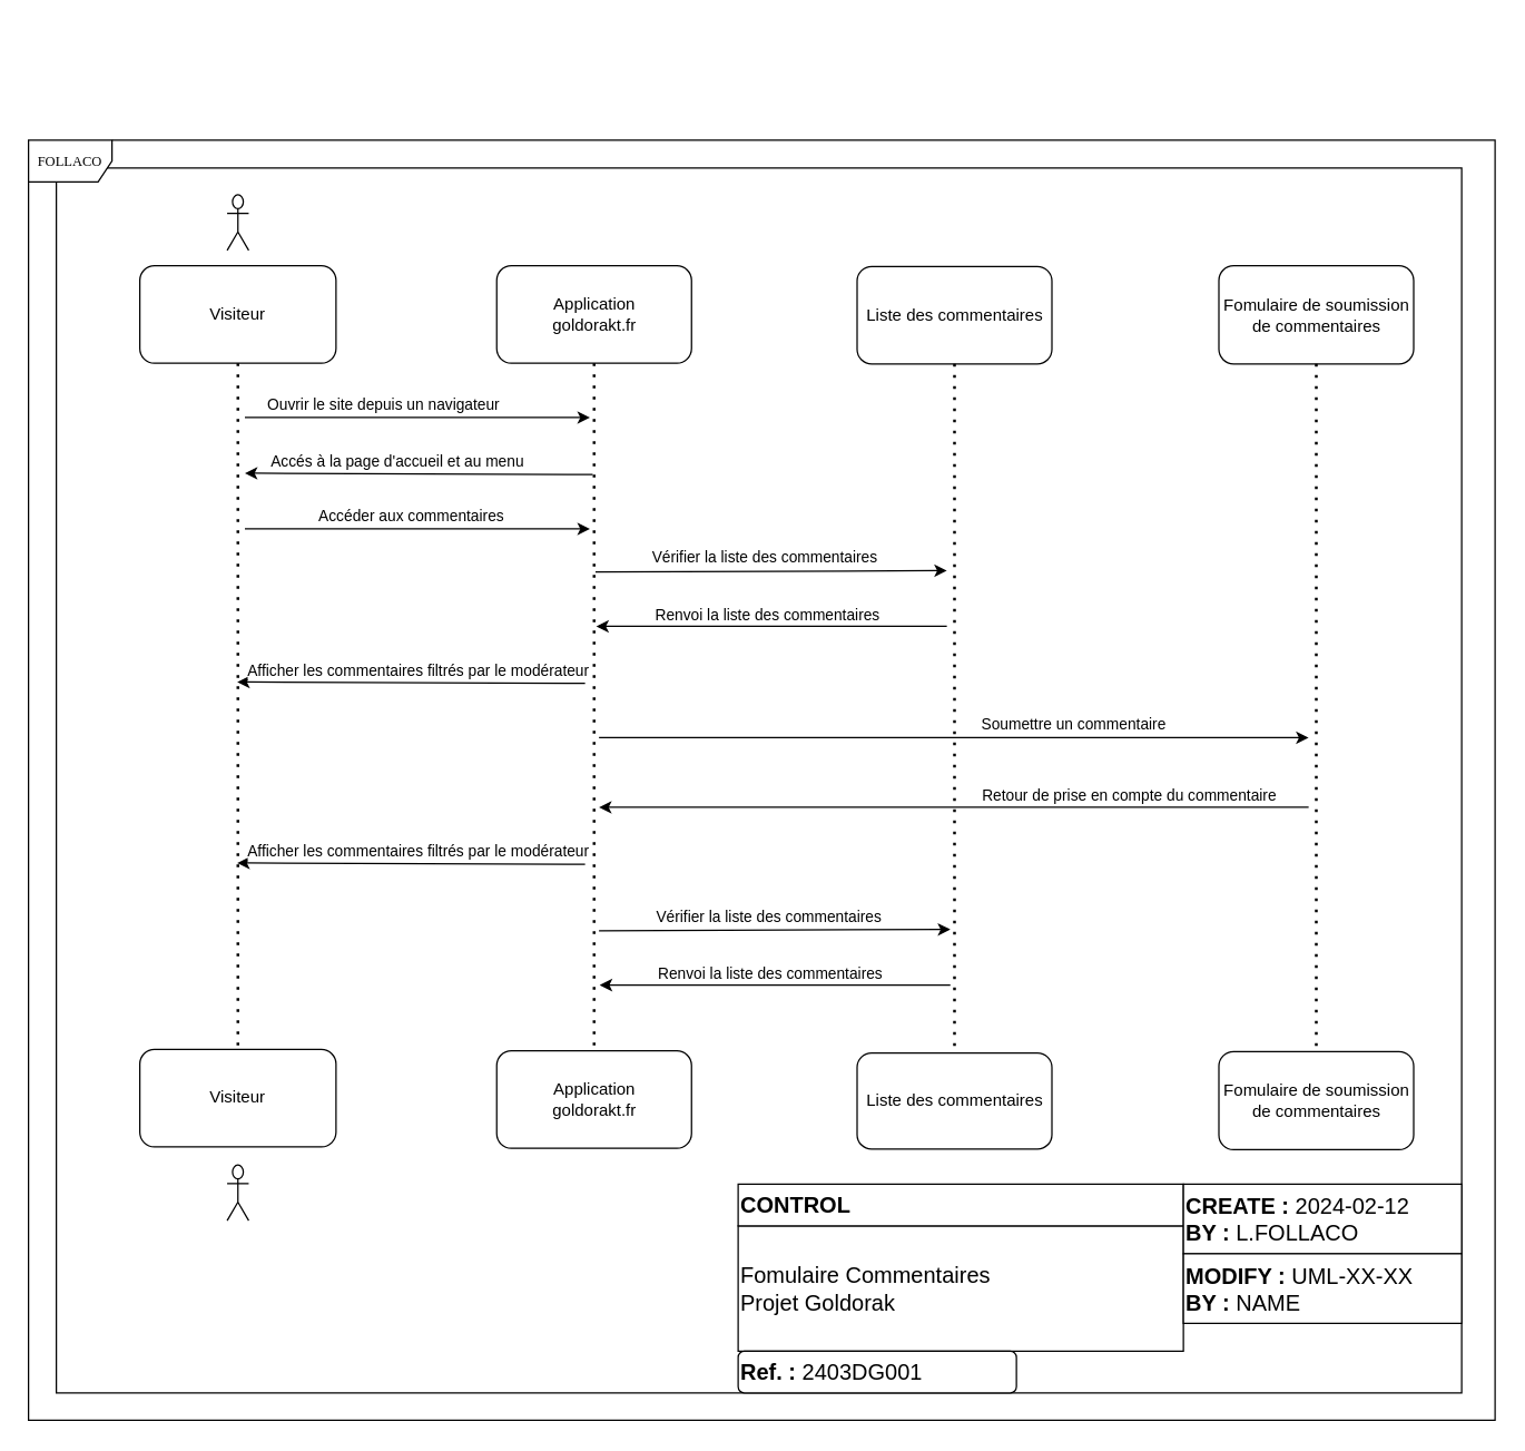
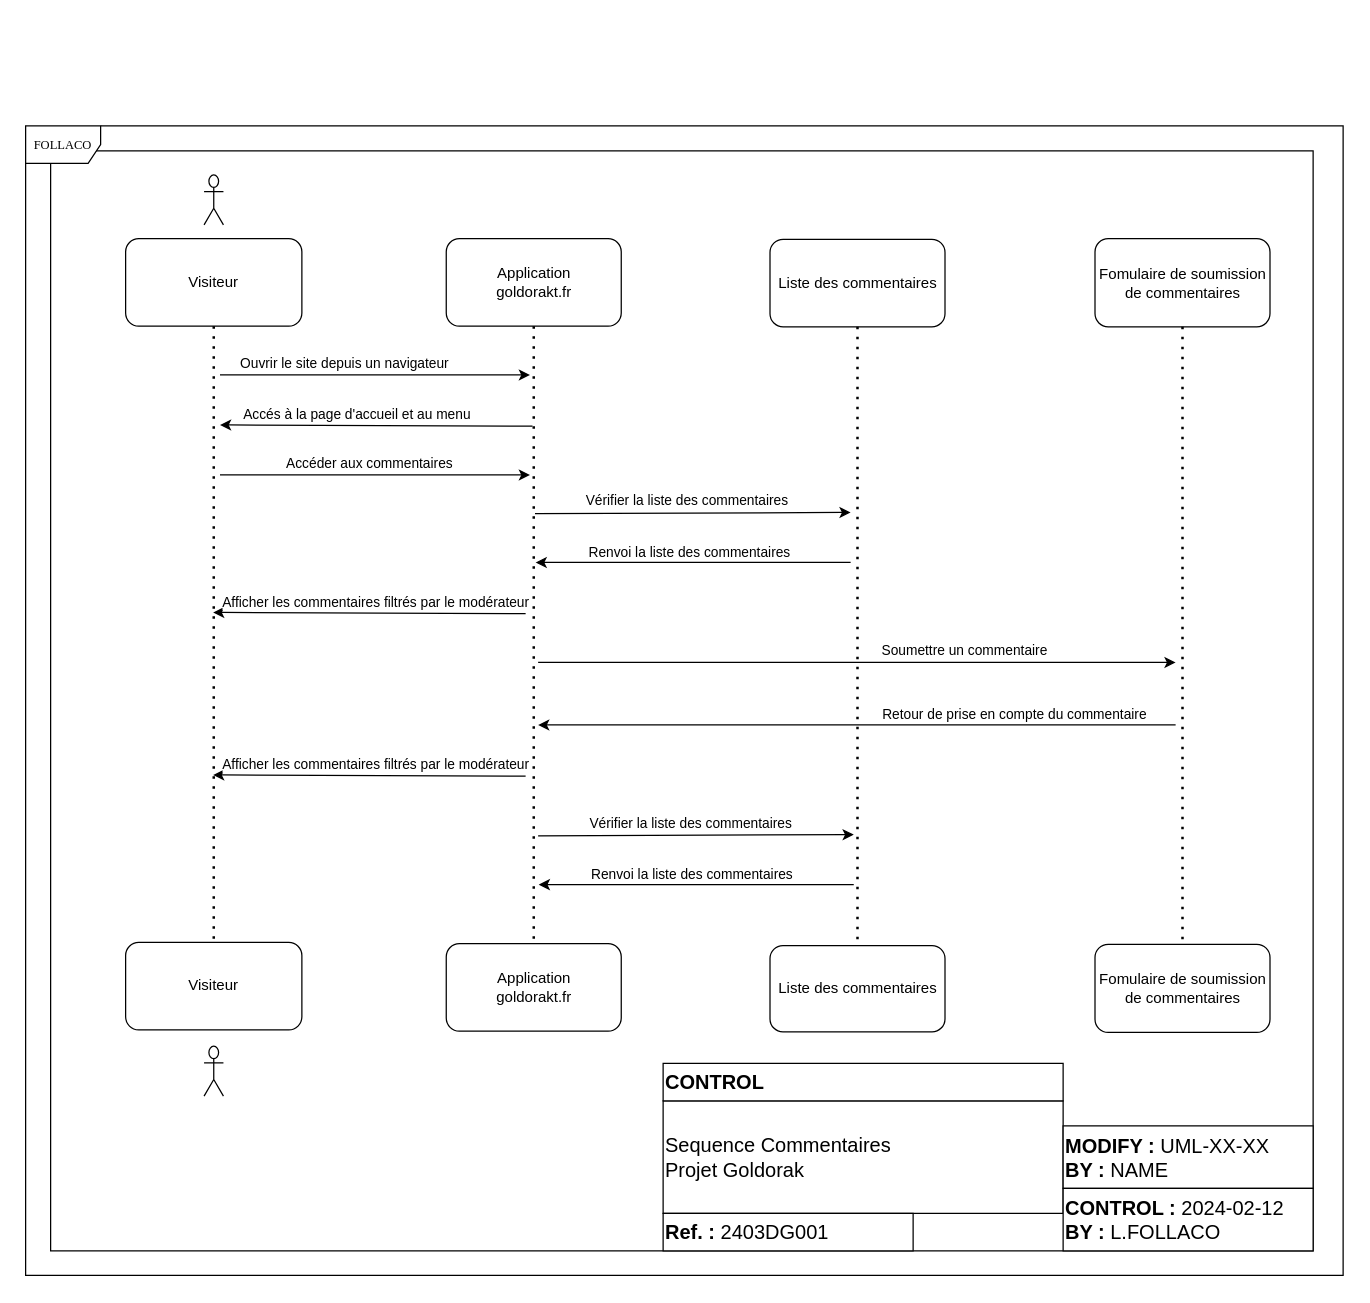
  <mxCell id="0" />
  <mxCell id="1" parent="0" />
  <mxCell id="2" value="" style="rounded=0;whiteSpace=wrap;html=1;fillColor=none;" parent="1" vertex="1"><mxGeometry x="40" y="120" width="1010" height="880" as="geometry" /></mxCell>
  <mxCell id="3" value="FOLLACO" style="shape=umlFrame;whiteSpace=wrap;html=1;rounded=0;shadow=0;comic=0;labelBackgroundColor=none;strokeWidth=1;fontFamily=Verdana;fontSize=10;align=center;" parent="1" vertex="1"><mxGeometry x="20" y="100" width="1054" height="919.5" as="geometry" /></mxCell>
  <mxCell id="4" style="edgeStyle=orthogonalEdgeStyle;rounded=0;html=1;dashed=1;labelBackgroundColor=none;startFill=0;endArrow=open;endFill=0;endSize=10;fontFamily=Verdana;fontSize=10;" parent="1" edge="1"><mxGeometry relative="1" as="geometry"><Array as="points" /><mxPoint x="710" y="738" as="targetPoint" /></mxGeometry></mxCell>
  <mxCell id="5" style="edgeStyle=orthogonalEdgeStyle;rounded=0;html=1;dashed=1;labelBackgroundColor=none;startFill=0;endArrow=open;endFill=0;endSize=10;fontFamily=Verdana;fontSize=10;" parent="1" edge="1"><mxGeometry relative="1" as="geometry"><mxPoint x="710" y="878" as="targetPoint" /></mxGeometry></mxCell>
  <mxCell id="6" style="edgeStyle=orthogonalEdgeStyle;rounded=0;html=1;dashed=1;labelBackgroundColor=none;startFill=0;endArrow=open;endFill=0;endSize=10;fontFamily=Verdana;fontSize=10;" parent="1" edge="1"><mxGeometry relative="1" as="geometry"><Array as="points"><mxPoint x="525" y="870" /><mxPoint x="525" y="870" /></Array><mxPoint x="525.143" y="863" as="sourcePoint" /></mxGeometry></mxCell>
  <mxCell id="7" style="edgeStyle=orthogonalEdgeStyle;rounded=0;html=1;dashed=1;labelBackgroundColor=none;startFill=0;endArrow=open;endFill=0;endSize=10;fontFamily=Verdana;fontSize=10;" parent="1" edge="1"><mxGeometry relative="1" as="geometry"><Array as="points"><mxPoint x="530" y="420" /></Array><mxPoint x="530" y="723" as="sourcePoint" /></mxGeometry></mxCell>
  <mxCell id="8" style="edgeStyle=orthogonalEdgeStyle;rounded=0;html=1;dashed=1;labelBackgroundColor=none;startFill=0;endArrow=open;endFill=0;endSize=10;fontFamily=Verdana;fontSize=10;" parent="1" edge="1"><mxGeometry relative="1" as="geometry"><Array as="points"><mxPoint x="390" y="929" /><mxPoint x="390" y="929" /></Array><mxPoint x="360" y="929" as="sourcePoint" /></mxGeometry></mxCell>
  <mxCell id="9" style="edgeStyle=orthogonalEdgeStyle;rounded=0;html=1;dashed=1;labelBackgroundColor=none;startFill=0;endArrow=open;endFill=0;endSize=10;fontFamily=Verdana;fontSize=10;" parent="1" edge="1"><mxGeometry relative="1" as="geometry"><Array as="points" /><mxPoint x="665" y="200" as="targetPoint" /></mxGeometry></mxCell>
  <mxCell id="10" style="edgeStyle=orthogonalEdgeStyle;rounded=0;html=1;labelBackgroundColor=none;startFill=0;endArrow=open;endFill=0;endSize=10;fontFamily=Verdana;fontSize=10;dashed=1;" parent="1" edge="1"><mxGeometry relative="1" as="geometry"><mxPoint x="230" y="57" as="sourcePoint" /></mxGeometry></mxCell>
  <mxCell id="11" style="edgeStyle=orthogonalEdgeStyle;rounded=0;html=1;exitX=1;exitY=0.75;dashed=1;labelBackgroundColor=none;startFill=0;endArrow=open;endFill=0;endSize=10;fontFamily=Verdana;fontSize=10;" parent="1" edge="1"><mxGeometry relative="1" as="geometry"><Array as="points"><mxPoint x="510" y="92" /><mxPoint x="510" y="42" /></Array><mxPoint x="230" y="92" as="sourcePoint" /></mxGeometry></mxCell>
  <mxCell id="12" style="edgeStyle=orthogonalEdgeStyle;rounded=0;html=1;dashed=1;labelBackgroundColor=none;startFill=0;endArrow=open;endFill=0;endSize=10;fontFamily=Verdana;fontSize=10;" parent="1" edge="1"><mxGeometry relative="1" as="geometry"><Array as="points"><mxPoint x="300" y="190" /><mxPoint x="300" y="20" /></Array><mxPoint x="330" y="20.143" as="targetPoint" /></mxGeometry></mxCell>
  <mxCell id="13" style="edgeStyle=orthogonalEdgeStyle;rounded=0;html=1;dashed=1;labelBackgroundColor=none;startFill=0;endArrow=open;endFill=0;endSize=10;fontFamily=Verdana;fontSize=10;" parent="1" edge="1"><mxGeometry relative="1" as="geometry"><Array as="points"><mxPoint x="330" y="210" /><mxPoint x="330" y="110" /><mxPoint x="530" y="110" /><mxPoint x="530" y="60" /></Array><mxPoint x="560" y="60.143" as="targetPoint" /></mxGeometry></mxCell>
  <mxCell id="14" style="edgeStyle=orthogonalEdgeStyle;rounded=0;html=1;dashed=1;labelBackgroundColor=none;startFill=0;endArrow=open;endFill=0;endSize=10;fontFamily=Verdana;fontSize=10;" parent="1" edge="1"><mxGeometry relative="1" as="geometry"><Array as="points"><mxPoint x="350" y="240" /><mxPoint x="350" y="200" /></Array><mxPoint x="430" y="200.143" as="targetPoint" /></mxGeometry></mxCell>
  <mxCell id="15" style="edgeStyle=orthogonalEdgeStyle;rounded=0;html=1;exitX=1;exitY=0.75;dashed=1;labelBackgroundColor=none;startFill=0;endArrow=open;endFill=0;endSize=10;fontFamily=Verdana;fontSize=10;" parent="1" edge="1"><mxGeometry relative="1" as="geometry"><Array as="points"><mxPoint x="300" y="275" /><mxPoint x="300" y="340" /></Array><mxPoint x="230" y="275" as="sourcePoint" /></mxGeometry></mxCell>
  <mxCell id="16" style="edgeStyle=orthogonalEdgeStyle;rounded=0;html=1;dashed=1;labelBackgroundColor=none;startFill=0;endArrow=open;endFill=0;endSize=10;fontFamily=Verdana;fontSize=10;" parent="1" edge="1"><mxGeometry relative="1" as="geometry"><Array as="points"><mxPoint x="300" y="390" /><mxPoint x="300" y="360" /></Array><mxPoint x="230" y="390.143" as="sourcePoint" /></mxGeometry></mxCell>
  <mxCell id="17" style="edgeStyle=orthogonalEdgeStyle;rounded=0;html=1;dashed=1;labelBackgroundColor=none;startFill=0;endArrow=open;endFill=0;endSize=10;fontFamily=Verdana;fontSize=10;" parent="1" edge="1"><mxGeometry relative="1" as="geometry"><mxPoint x="230" y="420" as="sourcePoint" /></mxGeometry></mxCell>
  <mxCell id="18" style="edgeStyle=orthogonalEdgeStyle;rounded=0;html=1;dashed=1;labelBackgroundColor=none;startFill=0;endArrow=open;endFill=0;endSize=10;fontFamily=Verdana;fontSize=10;" parent="1" edge="1"><mxGeometry relative="1" as="geometry"><Array as="points"><mxPoint x="280" y="480" /><mxPoint x="280" y="542" /></Array><mxPoint x="230" y="480.143" as="sourcePoint" /></mxGeometry></mxCell>
  <mxCell id="19" style="edgeStyle=orthogonalEdgeStyle;rounded=0;html=1;dashed=1;labelBackgroundColor=none;startFill=0;endArrow=open;endFill=0;endSize=10;fontFamily=Verdana;fontSize=10;" parent="1" edge="1"><mxGeometry relative="1" as="geometry"><Array as="points"><mxPoint x="150" y="680" /></Array><mxPoint x="150" y="490" as="sourcePoint" /></mxGeometry></mxCell>
- <mxCell id="20" value="Fomulaire Commentaires&lt;br&gt;Projet Goldorak" style="rounded=0;whiteSpace=wrap;html=1;fontSize=16;labelBorderColor=none;fontColor=default;align=left;labelBackgroundColor=none;" parent="1" vertex="1"><mxGeometry x="530" y="880" width="320" height="90" as="geometry" /></mxCell>
+ <mxCell id="20" value="Sequence Commentaires&lt;br&gt;Projet Goldorak" style="rounded=0;whiteSpace=wrap;html=1;fontSize=16;labelBorderColor=none;fontColor=default;align=left;labelBackgroundColor=none;" parent="1" vertex="1"><mxGeometry x="530" y="880" width="320" height="90" as="geometry" /></mxCell>
  <mxCell id="21" value="&lt;b&gt;CONTROL&lt;/b&gt;" style="rounded=0;whiteSpace=wrap;html=1;fontSize=16;labelBorderColor=none;fontColor=default;align=left;labelBackgroundColor=none;" parent="1" vertex="1"><mxGeometry x="530" y="850" width="320" height="30" as="geometry" /></mxCell>
- <mxCell id="22" value="&lt;b&gt;Ref. :&lt;/b&gt; 2403DG001" style="whiteSpace=wrap;html=1;fontSize=16;labelBorderColor=none;fontColor=default;align=left;labelBackgroundColor=none;rounded=1;" parent="1" vertex="1"><mxGeometry x="530" y="970" width="200" height="30" as="geometry" /></mxCell>
- <mxCell id="23" value="&lt;b&gt;CREATE :&lt;/b&gt; 2024-02-12&lt;br&gt;&lt;b&gt;BY :&lt;/b&gt; L.FOLLACO" style="rounded=0;whiteSpace=wrap;html=1;fontSize=16;labelBorderColor=none;fontColor=default;align=left;labelBackgroundColor=none;verticalAlign=top;spacing=2;spacingTop=0;" parent="1" vertex="1"><mxGeometry x="850" y="850" width="200" height="50" as="geometry" /></mxCell>
+ <mxCell id="22" value="&lt;b&gt;Ref. :&lt;/b&gt; 2403DG001" style="rounded=0;whiteSpace=wrap;html=1;fontSize=16;labelBorderColor=none;fontColor=default;align=left;labelBackgroundColor=none;" parent="1" vertex="1"><mxGeometry x="530" y="970" width="200" height="30" as="geometry" /></mxCell>
  <mxCell id="24" value="&lt;b&gt;MODIFY :&lt;/b&gt;&amp;nbsp;UML-XX-XX&lt;br&gt;&lt;b&gt;BY :&lt;/b&gt; NAME" style="rounded=0;whiteSpace=wrap;html=1;fontSize=16;labelBorderColor=none;fontColor=default;align=left;labelBackgroundColor=none;verticalAlign=top;spacing=2;spacingTop=0;" parent="1" vertex="1"><mxGeometry x="850" y="900" width="200" height="50" as="geometry" /></mxCell>
+ <mxCell id="25" value="&lt;b&gt;CONTROL :&lt;/b&gt; 2024-02-12&lt;br&gt;&lt;b&gt;BY :&lt;/b&gt; L.FOLLACO" style="rounded=0;whiteSpace=wrap;html=1;fontSize=16;labelBorderColor=none;fontColor=default;align=left;labelBackgroundColor=none;verticalAlign=top;spacing=2;spacingTop=0;" parent="1" vertex="1"><mxGeometry x="850" y="950" width="200" height="50" as="geometry" /></mxCell>
  <mxCell id="26" value="" style="shape=umlActor;verticalLabelPosition=bottom;verticalAlign=top;html=1;outlineConnect=0;" parent="1" vertex="1"><mxGeometry x="162.75" y="139.25" width="15.5" height="40" as="geometry" /></mxCell>
  <mxCell id="27" value="Visiteur" style="rounded=1;whiteSpace=wrap;html=1;" parent="1" vertex="1"><mxGeometry x="100" y="190.25" width="141" height="70" as="geometry" /></mxCell>
  <mxCell id="28" value="" style="endArrow=none;dashed=1;html=1;dashPattern=1 3;strokeWidth=2;rounded=0;entryX=0.5;entryY=0;entryDx=0;entryDy=0;exitX=0.5;exitY=1;exitDx=0;exitDy=0;" parent="1" source="27" target="29" edge="1"><mxGeometry width="50" height="50" relative="1" as="geometry"><mxPoint x="170.5" y="190.25" as="sourcePoint" /><mxPoint x="170.5" y="655.25" as="targetPoint" /></mxGeometry></mxCell>
  <mxCell id="29" value="Visiteur" style="rounded=1;whiteSpace=wrap;html=1;" parent="1" vertex="1"><mxGeometry x="100" y="753.25" width="141" height="70" as="geometry" /></mxCell>
  <mxCell id="30" value="Application&lt;br&gt;goldorakt.fr" style="rounded=1;whiteSpace=wrap;html=1;" parent="1" vertex="1"><mxGeometry x="356.5" y="190.25" width="140" height="70" as="geometry" /></mxCell>
  <mxCell id="31" value="" style="endArrow=none;dashed=1;html=1;dashPattern=1 3;strokeWidth=2;rounded=0;entryX=0.5;entryY=0;entryDx=0;entryDy=0;exitX=0.5;exitY=1;exitDx=0;exitDy=0;" parent="1" source="30" target="32" edge="1"><mxGeometry width="50" height="50" relative="1" as="geometry"><mxPoint x="426.5" y="190.25" as="sourcePoint" /><mxPoint x="426.5" y="656.25" as="targetPoint" /></mxGeometry></mxCell>
  <mxCell id="32" value="Application&lt;br&gt;goldorakt.fr" style="rounded=1;whiteSpace=wrap;html=1;" parent="1" vertex="1"><mxGeometry x="356.5" y="754.25" width="140" height="70" as="geometry" /></mxCell>
  <mxCell id="33" value="Liste des commentaires" style="rounded=1;whiteSpace=wrap;html=1;" parent="1" vertex="1"><mxGeometry x="615.5" y="190.75" width="140" height="70" as="geometry" /></mxCell>
  <mxCell id="34" value="" style="endArrow=none;dashed=1;html=1;dashPattern=1 3;strokeWidth=2;rounded=0;entryX=0.5;entryY=0;entryDx=0;entryDy=0;exitX=0.5;exitY=1;exitDx=0;exitDy=0;" parent="1" source="33" target="42" edge="1"><mxGeometry width="50" height="50" relative="1" as="geometry"><mxPoint x="616.5" y="190.25" as="sourcePoint" /><mxPoint x="685.5" y="657.75" as="targetPoint" /></mxGeometry></mxCell>
  <mxCell id="35" value="Fomulaire de soumission de commentaires" style="rounded=1;whiteSpace=wrap;html=1;" parent="1" vertex="1"><mxGeometry x="875.5" y="190.25" width="140" height="70.5" as="geometry" /></mxCell>
  <mxCell id="36" value="Fomulaire de soumission de commentaires" style="rounded=1;whiteSpace=wrap;html=1;" parent="1" vertex="1"><mxGeometry x="875.5" y="754.75" width="140" height="70.5" as="geometry" /></mxCell>
  <mxCell id="37" value="" style="endArrow=classic;html=1;rounded=0;" parent="1" edge="1"><mxGeometry width="50" height="50" relative="1" as="geometry"><mxPoint x="175.5" y="299.25" as="sourcePoint" /><mxPoint x="423.5" y="299.25" as="targetPoint" /></mxGeometry></mxCell>
  <mxCell id="38" value="Ouvrir le site depuis un navigateur" style="edgeLabel;html=1;align=center;verticalAlign=middle;resizable=0;points=[];" parent="37" vertex="1" connectable="0"><mxGeometry x="-0.489" y="-1" relative="1" as="geometry"><mxPoint x="36" y="-11" as="offset" /></mxGeometry></mxCell>
  <mxCell id="39" value="" style="endArrow=classic;html=1;rounded=0;" parent="1" edge="1"><mxGeometry width="50" height="50" relative="1" as="geometry"><mxPoint x="425.5" y="340.25" as="sourcePoint" /><mxPoint x="175.5" y="339.25" as="targetPoint" /></mxGeometry></mxCell>
  <mxCell id="40" value="Accés à la page d'accueil et au menu" style="edgeLabel;html=1;align=center;verticalAlign=middle;resizable=0;points=[];" parent="39" vertex="1" connectable="0"><mxGeometry x="0.165" y="-1" relative="1" as="geometry"><mxPoint x="5" y="-8" as="offset" /></mxGeometry></mxCell>
  <mxCell id="41" value="" style="endArrow=none;dashed=1;html=1;dashPattern=1 3;strokeWidth=2;rounded=0;entryX=0.5;entryY=0;entryDx=0;entryDy=0;exitX=0.5;exitY=1;exitDx=0;exitDy=0;" parent="1" source="35" target="36" edge="1"><mxGeometry width="50" height="50" relative="1" as="geometry"><mxPoint x="803.5" y="259.25" as="sourcePoint" /><mxPoint x="945.5" y="656.75" as="targetPoint" /></mxGeometry></mxCell>
  <mxCell id="42" value="Liste des commentaires" style="rounded=1;whiteSpace=wrap;html=1;" parent="1" vertex="1"><mxGeometry x="615.5" y="755.75" width="140" height="69" as="geometry" /></mxCell>
  <mxCell id="43" value="" style="endArrow=classic;html=1;rounded=0;" parent="1" edge="1"><mxGeometry width="50" height="50" relative="1" as="geometry"><mxPoint x="175.5" y="379.25" as="sourcePoint" /><mxPoint x="423.5" y="379.25" as="targetPoint" /></mxGeometry></mxCell>
  <mxCell id="44" value="Accéder aux commentaires" style="edgeLabel;html=1;align=center;verticalAlign=middle;resizable=0;points=[];" parent="43" vertex="1" connectable="0"><mxGeometry x="-0.489" y="-1" relative="1" as="geometry"><mxPoint x="56" y="-11" as="offset" /></mxGeometry></mxCell>
  <mxCell id="45" value="" style="endArrow=classic;html=1;rounded=0;" parent="1" edge="1"><mxGeometry width="50" height="50" relative="1" as="geometry"><mxPoint x="420" y="490.25" as="sourcePoint" /><mxPoint x="170" y="489.25" as="targetPoint" /></mxGeometry></mxCell>
  <mxCell id="46" value="Afficher les commentaires filtrés par le modérateur" style="edgeLabel;html=1;align=center;verticalAlign=middle;resizable=0;points=[];" parent="45" vertex="1" connectable="0"><mxGeometry x="0.165" y="-1" relative="1" as="geometry"><mxPoint x="25" y="-8" as="offset" /></mxGeometry></mxCell>
  <mxCell id="47" value="" style="endArrow=classic;html=1;rounded=0;" parent="1" edge="1"><mxGeometry width="50" height="50" relative="1" as="geometry"><mxPoint x="940" y="579.25" as="sourcePoint" /><mxPoint x="430" y="579.25" as="targetPoint" /></mxGeometry></mxCell>
  <mxCell id="48" value="Retour de prise en compte du commentaire" style="edgeLabel;html=1;align=center;verticalAlign=middle;resizable=0;points=[];" parent="47" vertex="1" connectable="0"><mxGeometry x="0.165" y="-1" relative="1" as="geometry"><mxPoint x="167" y="-8" as="offset" /></mxGeometry></mxCell>
  <mxCell id="49" value="" style="endArrow=classic;html=1;rounded=0;" parent="1" edge="1"><mxGeometry width="50" height="50" relative="1" as="geometry"><mxPoint x="430" y="529.25" as="sourcePoint" /><mxPoint x="940" y="529.25" as="targetPoint" /></mxGeometry></mxCell>
  <mxCell id="50" value="Soumettre un commentaire" style="edgeLabel;html=1;align=center;verticalAlign=middle;resizable=0;points=[];" parent="49" vertex="1" connectable="0"><mxGeometry x="-0.489" y="-1" relative="1" as="geometry"><mxPoint x="210" y="-11" as="offset" /></mxGeometry></mxCell>
  <mxCell id="51" value="" style="endArrow=classic;html=1;rounded=0;" parent="1" edge="1"><mxGeometry width="50" height="50" relative="1" as="geometry"><mxPoint x="680" y="449.25" as="sourcePoint" /><mxPoint x="428" y="449.25" as="targetPoint" /></mxGeometry></mxCell>
  <mxCell id="52" value="Renvoi la liste des commentaires" style="edgeLabel;html=1;align=center;verticalAlign=middle;resizable=0;points=[];" parent="51" vertex="1" connectable="0"><mxGeometry x="0.165" y="-1" relative="1" as="geometry"><mxPoint x="17" y="-8" as="offset" /></mxGeometry></mxCell>
  <mxCell id="53" value="" style="endArrow=classic;html=1;rounded=0;" parent="1" edge="1"><mxGeometry width="50" height="50" relative="1" as="geometry"><mxPoint x="427.5" y="410.25" as="sourcePoint" /><mxPoint x="680" y="409.25" as="targetPoint" /></mxGeometry></mxCell>
  <mxCell id="54" value="Vérifier la liste des commentaires" style="edgeLabel;html=1;align=center;verticalAlign=middle;resizable=0;points=[];" parent="53" vertex="1" connectable="0"><mxGeometry x="-0.489" y="-1" relative="1" as="geometry"><mxPoint x="56" y="-11" as="offset" /></mxGeometry></mxCell>
  <mxCell id="55" value="" style="shape=umlActor;verticalLabelPosition=bottom;verticalAlign=top;html=1;outlineConnect=0;" parent="1" vertex="1"><mxGeometry x="162.75" y="836.25" width="15.5" height="40" as="geometry" /></mxCell>
  <mxCell id="56" value="" style="endArrow=classic;html=1;rounded=0;" edge="1" parent="1"><mxGeometry width="50" height="50" relative="1" as="geometry"><mxPoint x="420" y="620.25" as="sourcePoint" /><mxPoint x="170" y="619.25" as="targetPoint" /></mxGeometry></mxCell>
  <mxCell id="57" value="Afficher les commentaires filtrés par le modérateur" style="edgeLabel;html=1;align=center;verticalAlign=middle;resizable=0;points=[];" vertex="1" connectable="0" parent="56"><mxGeometry x="0.165" y="-1" relative="1" as="geometry"><mxPoint x="25" y="-8" as="offset" /></mxGeometry></mxCell>
  <mxCell id="58" value="" style="endArrow=classic;html=1;rounded=0;" edge="1" parent="1"><mxGeometry width="50" height="50" relative="1" as="geometry"><mxPoint x="682.5" y="707" as="sourcePoint" /><mxPoint x="430.5" y="707" as="targetPoint" /></mxGeometry></mxCell>
  <mxCell id="59" value="Renvoi la liste des commentaires" style="edgeLabel;html=1;align=center;verticalAlign=middle;resizable=0;points=[];" vertex="1" connectable="0" parent="58"><mxGeometry x="0.165" y="-1" relative="1" as="geometry"><mxPoint x="17" y="-8" as="offset" /></mxGeometry></mxCell>
  <mxCell id="60" value="" style="endArrow=classic;html=1;rounded=0;" edge="1" parent="1"><mxGeometry width="50" height="50" relative="1" as="geometry"><mxPoint x="430" y="668" as="sourcePoint" /><mxPoint x="682.5" y="667" as="targetPoint" /></mxGeometry></mxCell>
  <mxCell id="61" value="Vérifier la liste des commentaires" style="edgeLabel;html=1;align=center;verticalAlign=middle;resizable=0;points=[];" vertex="1" connectable="0" parent="60"><mxGeometry x="-0.489" y="-1" relative="1" as="geometry"><mxPoint x="56" y="-11" as="offset" /></mxGeometry></mxCell>
